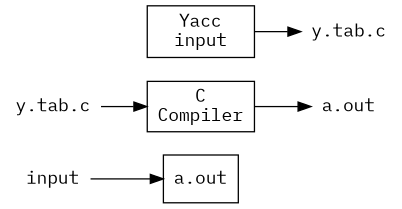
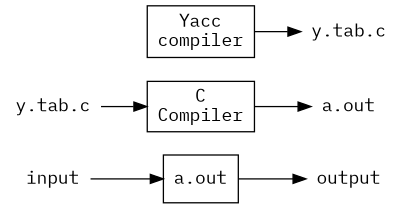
  digraph {
    fontname="IBM Plex Mono"
    rankdir=LR
    node [fontname="IBM Plex Mono" shape=plaintext]
    edge [fontname="IBM Plex Mono"]
    n1 [label=input]
    n2 [label="y.tab.c"]
    n3 [label="a.out" shape=record]
    n4 [label="C\nCompiler" shape=record]
-   n5 [label="Yacc\ninput" shape=record]
+   n5 [label="Yacc\ncompiler" shape=record]
+   n6 [label=output]
    n7 [label="a.out"]
    n8 [label="y.tab.c"]
    subgraph sub_1 {
      rank=same
      n1
      n2
    }
    subgraph sub_2 {
      rank=same
      n3
      n4
      n5
    }
    subgraph sub_3 {
      rank=same
+     n6
      n7
      n8
    }
    n1 -> n3
    n2 -> n4
+   n3 -> n6
    n4 -> n7
    n5 -> n8
  }
